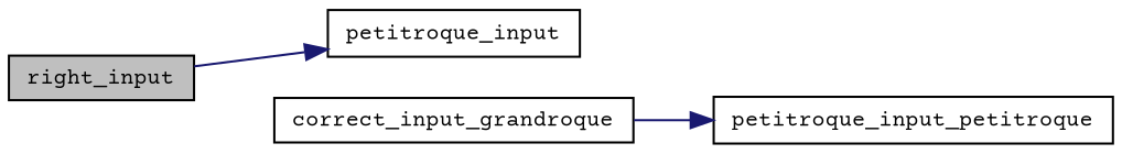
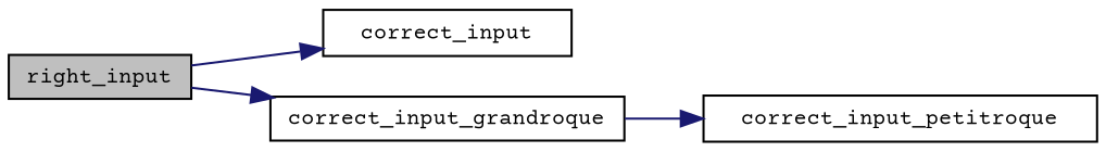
  digraph {
    fontname="Courier Prime"
    rankdir=LR
    node [color=black fillcolor=white fontname="Courier Prime" fontsize=10 shape=record style=filled]
    edge [color=midnightblue fontname="Courier Prime" fontsize=10 labelfontname=Helvetica labelfontsize=10 style=solid]
    n1 [fillcolor=grey75 fontcolor=black height=0.2 label=right_input width=0.4]
-   n2 [height=0.2 label=petitroque_input width=0.4]
+   n2 [height=0.2 label=correct_input width=0.4]
    n3 [height=0.2 label=correct_input_grandroque width=0.4]
-   n4 [height=0.2 label=petitroque_input_petitroque width=0.4]
+   n4 [height=0.2 label=correct_input_petitroque width=0.4]
    n1 -> n2
+   n1 -> n3
    n3 -> n4
  }
